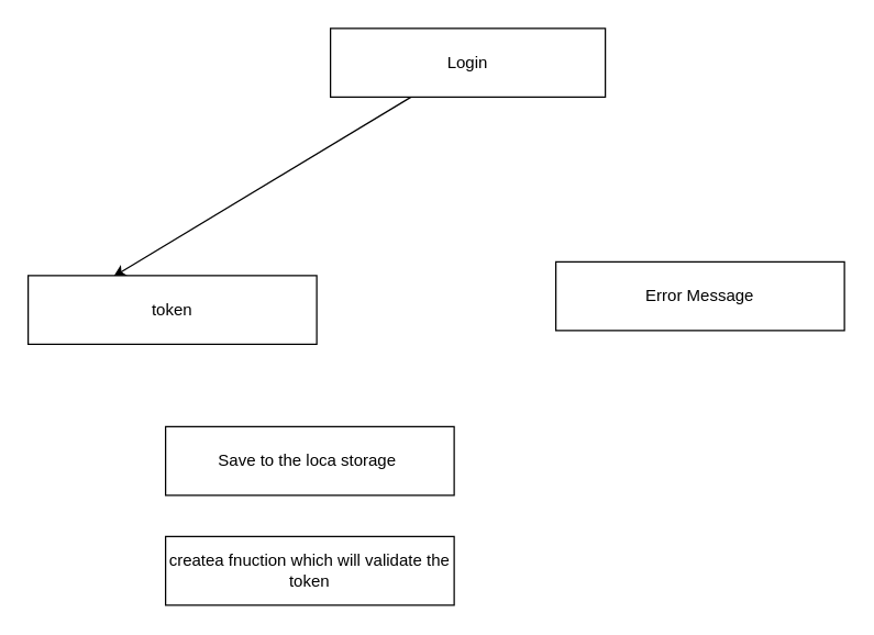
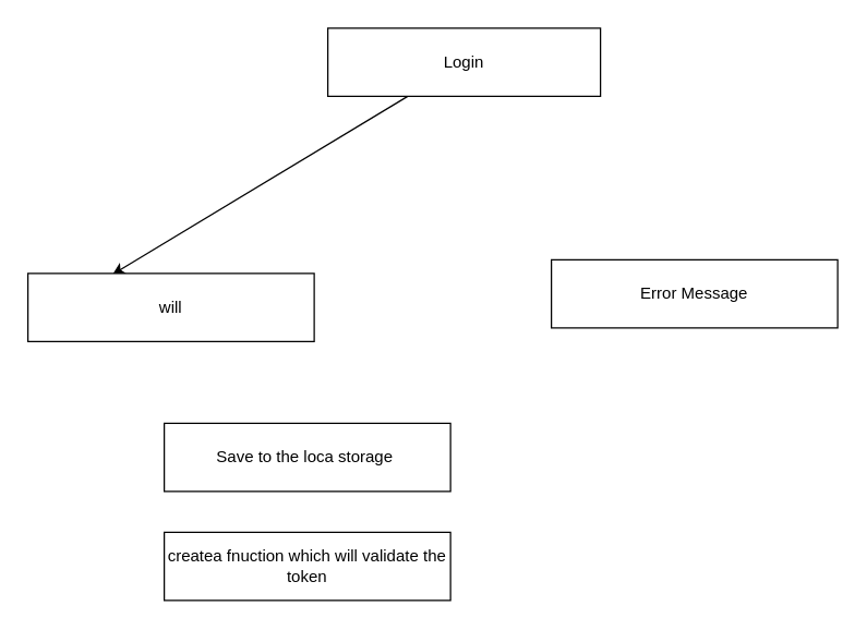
  <mxCell id="0" />
  <mxCell id="1" parent="0" />
  <mxCell id="2" style="edgeStyle=none;html=1;entryX=0.295;entryY=0.017;entryDx=0;entryDy=0;entryPerimeter=0;" edge="1" parent="1" source="3" target="4"><mxGeometry relative="1" as="geometry" /></mxCell>
  <mxCell id="3" value="Login" style="whiteSpace=wrap;html=1;" vertex="1" parent="1"><mxGeometry x="240" y="20" width="200" height="50" as="geometry" /></mxCell>
- <mxCell id="4" value="token" style="whiteSpace=wrap;html=1;" vertex="1" parent="1"><mxGeometry x="20" y="200" width="210" height="50" as="geometry" /></mxCell>
+ <mxCell id="4" value="will" style="whiteSpace=wrap;html=1;" vertex="1" parent="1"><mxGeometry x="20" y="200" width="210" height="50" as="geometry" /></mxCell>
  <mxCell id="5" value="Error Message" style="whiteSpace=wrap;html=1;" vertex="1" parent="1"><mxGeometry x="404" y="190" width="210" height="50" as="geometry" /></mxCell>
  <mxCell id="6" value="Save to the loca storage&amp;nbsp;" style="whiteSpace=wrap;html=1;" vertex="1" parent="1"><mxGeometry x="120" y="310" width="210" height="50" as="geometry" /></mxCell>
  <mxCell id="7" value="createa fnuction which will validate the token" style="whiteSpace=wrap;html=1;" vertex="1" parent="1"><mxGeometry x="120" y="390" width="210" height="50" as="geometry" /></mxCell>
